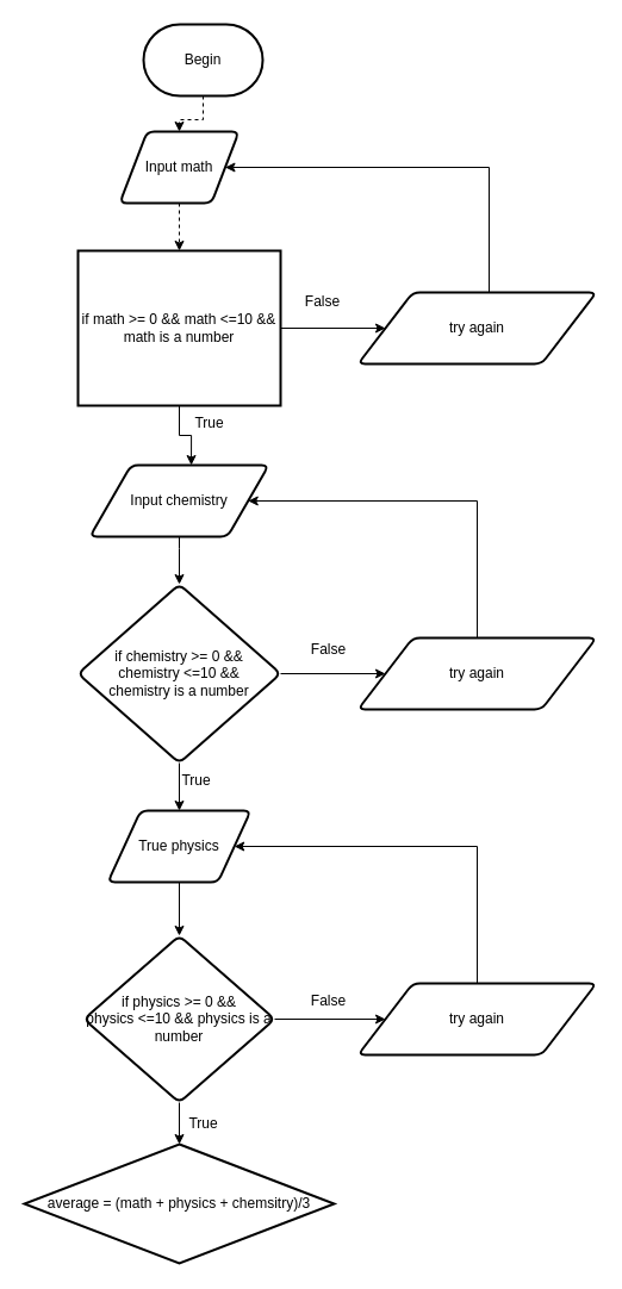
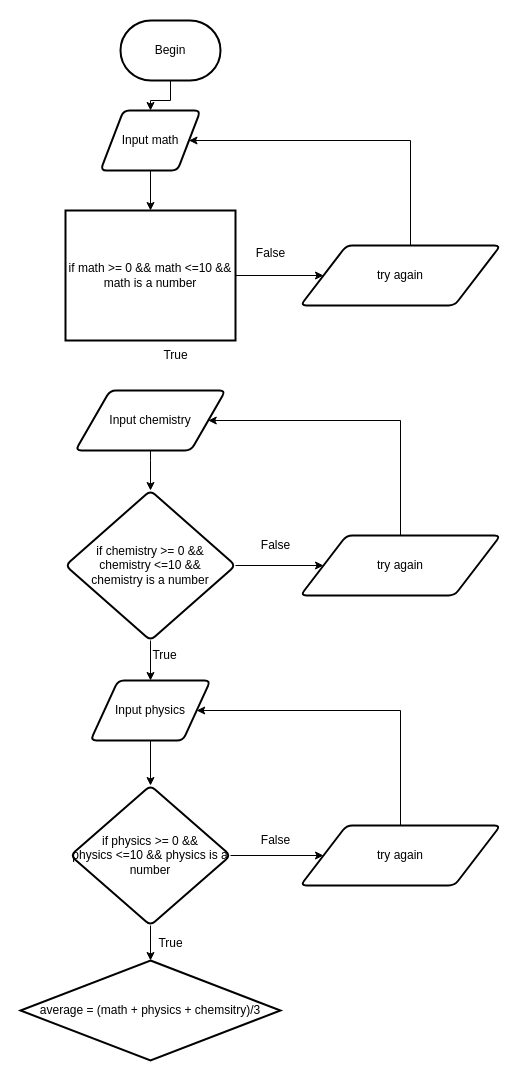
  <mxCell id="0" />
  <mxCell id="1" parent="0" />
- <mxCell id="2" style="edgeStyle=orthogonalEdgeStyle;rounded=0;orthogonalLoop=1;jettySize=auto;html=1;exitX=0.5;exitY=1;exitDx=0;exitDy=0;exitPerimeter=0;dashed=1;" edge="1" parent="1" source="3" target="5"><mxGeometry relative="1" as="geometry" /></mxCell>
+ <mxCell id="2" style="edgeStyle=orthogonalEdgeStyle;rounded=0;orthogonalLoop=1;jettySize=auto;html=1;exitX=0.5;exitY=1;exitDx=0;exitDy=0;exitPerimeter=0;" edge="1" parent="1" source="3" target="5"><mxGeometry relative="1" as="geometry" /></mxCell>
  <mxCell id="3" value="Begin" style="strokeWidth=2;html=1;shape=mxgraph.flowchart.terminator;whiteSpace=wrap;" vertex="1" parent="1"><mxGeometry x="120" y="20" width="100" height="60" as="geometry" /></mxCell>
- <mxCell id="4" style="edgeStyle=orthogonalEdgeStyle;rounded=0;orthogonalLoop=1;jettySize=auto;html=1;exitX=0.5;exitY=1;exitDx=0;exitDy=0;entryX=0.5;entryY=0;entryDx=0;entryDy=0;dashed=1;" edge="1" parent="1" source="5" target="11"><mxGeometry relative="1" as="geometry" /></mxCell>
+ <mxCell id="4" style="edgeStyle=orthogonalEdgeStyle;rounded=0;orthogonalLoop=1;jettySize=auto;html=1;exitX=0.5;exitY=1;exitDx=0;exitDy=0;entryX=0.5;entryY=0;entryDx=0;entryDy=0;" edge="1" parent="1" source="5" target="11"><mxGeometry relative="1" as="geometry" /></mxCell>
  <mxCell id="5" value="Input math" style="shape=parallelogram;html=1;strokeWidth=2;perimeter=parallelogramPerimeter;whiteSpace=wrap;rounded=1;arcSize=12;size=0.23;" vertex="1" parent="1"><mxGeometry x="100" y="110" width="100" height="60" as="geometry" /></mxCell>
  <mxCell id="6" style="edgeStyle=orthogonalEdgeStyle;rounded=0;orthogonalLoop=1;jettySize=auto;html=1;exitX=0.5;exitY=1;exitDx=0;exitDy=0;entryX=0.5;entryY=0;entryDx=0;entryDy=0;" edge="1" parent="1" source="7" target="14"><mxGeometry relative="1" as="geometry" /></mxCell>
- <mxCell id="7" value="True physics" style="shape=parallelogram;html=1;strokeWidth=2;perimeter=parallelogramPerimeter;whiteSpace=wrap;rounded=1;arcSize=12;size=0.23;" vertex="1" parent="1"><mxGeometry x="90" y="680" width="120" height="60" as="geometry" /></mxCell>
+ <mxCell id="7" value="Input physics" style="shape=parallelogram;html=1;strokeWidth=2;perimeter=parallelogramPerimeter;whiteSpace=wrap;rounded=1;arcSize=12;size=0.23;" vertex="1" parent="1"><mxGeometry x="90" y="680" width="120" height="60" as="geometry" /></mxCell>
  <mxCell id="8" style="edgeStyle=orthogonalEdgeStyle;rounded=0;orthogonalLoop=1;jettySize=auto;html=1;" edge="1" parent="1" source="9" target="17"><mxGeometry relative="1" as="geometry"><Array as="points"><mxPoint x="150" y="460" /><mxPoint x="150" y="460" /></Array></mxGeometry></mxCell>
  <mxCell id="9" value="Input chemistry" style="shape=parallelogram;html=1;strokeWidth=2;perimeter=parallelogramPerimeter;whiteSpace=wrap;rounded=1;arcSize=12;size=0.23;" vertex="1" parent="1"><mxGeometry x="75" y="390" width="150" height="60" as="geometry" /></mxCell>
  <mxCell id="10" style="edgeStyle=orthogonalEdgeStyle;rounded=0;orthogonalLoop=1;jettySize=auto;html=1;entryX=0;entryY=0.5;entryDx=0;entryDy=0;" edge="1" parent="1" source="11" target="20"><mxGeometry relative="1" as="geometry"><mxPoint x="270" y="275" as="targetPoint" /></mxGeometry></mxCell>
  <mxCell id="11" value="if math &amp;gt;= 0 &amp;amp;&amp;amp; math &amp;lt;=10 &amp;amp;&amp;amp; math is a number" style="whiteSpace=wrap;html=1;strokeWidth=2;arcSize=12;rounded=0;" vertex="1" parent="1"><mxGeometry x="65" y="210" width="170" height="130" as="geometry" /></mxCell>
  <mxCell id="12" style="edgeStyle=orthogonalEdgeStyle;rounded=0;orthogonalLoop=1;jettySize=auto;html=1;" edge="1" parent="1" source="14" target="29"><mxGeometry relative="1" as="geometry" /></mxCell>
  <mxCell id="13" style="edgeStyle=orthogonalEdgeStyle;rounded=0;orthogonalLoop=1;jettySize=auto;html=1;entryX=0.5;entryY=0;entryDx=0;entryDy=0;" edge="1" parent="1" source="14" target="18"><mxGeometry relative="1" as="geometry" /></mxCell>
  <mxCell id="14" value="if physics &amp;gt;= 0 &amp;amp;&amp;amp; physics&amp;nbsp;&amp;lt;=10 &amp;amp;&amp;amp; physics&amp;nbsp;is a number" style="rhombus;whiteSpace=wrap;html=1;strokeWidth=2;rounded=1;arcSize=12;" vertex="1" parent="1"><mxGeometry x="70" y="785" width="160" height="140" as="geometry" /></mxCell>
  <mxCell id="15" style="edgeStyle=orthogonalEdgeStyle;rounded=0;orthogonalLoop=1;jettySize=auto;html=1;" edge="1" parent="1" source="17" target="25"><mxGeometry relative="1" as="geometry" /></mxCell>
  <mxCell id="16" style="edgeStyle=orthogonalEdgeStyle;rounded=0;orthogonalLoop=1;jettySize=auto;html=1;entryX=0.5;entryY=0;entryDx=0;entryDy=0;" edge="1" parent="1" source="17" target="7"><mxGeometry relative="1" as="geometry" /></mxCell>
  <mxCell id="17" value="if chemistry&amp;nbsp;&amp;gt;= 0 &amp;amp;&amp;amp; chemistry&amp;nbsp;&amp;lt;=10 &amp;amp;&amp;amp; chemistry&amp;nbsp;is a number" style="rhombus;whiteSpace=wrap;html=1;strokeWidth=2;rounded=1;arcSize=12;" vertex="1" parent="1"><mxGeometry x="65" y="490" width="170" height="150" as="geometry" /></mxCell>
  <mxCell id="18" value="average = (math + physics + chemsitry)/3" style="rhombus;whiteSpace=wrap;html=1;absoluteArcSize=1;arcSize=14;strokeWidth=2;" vertex="1" parent="1"><mxGeometry x="20" y="960" width="260" height="100" as="geometry" /></mxCell>
  <mxCell id="19" style="edgeStyle=orthogonalEdgeStyle;rounded=0;orthogonalLoop=1;jettySize=auto;html=1;entryX=1;entryY=0.5;entryDx=0;entryDy=0;" edge="1" parent="1" source="20" target="5"><mxGeometry relative="1" as="geometry"><Array as="points"><mxPoint x="410" y="140" /></Array></mxGeometry></mxCell>
  <mxCell id="20" value="try again" style="shape=parallelogram;html=1;strokeWidth=2;perimeter=parallelogramPerimeter;whiteSpace=wrap;rounded=1;arcSize=12;size=0.23;" vertex="1" parent="1"><mxGeometry x="300" y="245" width="200" height="60" as="geometry" /></mxCell>
- <mxCell id="21" style="edgeStyle=orthogonalEdgeStyle;rounded=0;orthogonalLoop=1;jettySize=auto;html=1;exitX=0.5;exitY=1;exitDx=0;exitDy=0;entryX=0.567;entryY=0;entryDx=0;entryDy=0;entryPerimeter=0;" edge="1" parent="1" source="11" target="9"><mxGeometry relative="1" as="geometry" /></mxCell>
  <mxCell id="22" value="True" style="text;html=1;align=center;verticalAlign=middle;resizable=0;points=[];autosize=1;strokeColor=none;fillColor=none;" vertex="1" parent="1"><mxGeometry x="150" y="340" width="50" height="30" as="geometry" /></mxCell>
  <mxCell id="23" value="False" style="text;html=1;align=center;verticalAlign=middle;resizable=0;points=[];autosize=1;strokeColor=none;fillColor=none;" vertex="1" parent="1"><mxGeometry x="245" y="238" width="50" height="30" as="geometry" /></mxCell>
  <mxCell id="24" style="edgeStyle=orthogonalEdgeStyle;rounded=0;orthogonalLoop=1;jettySize=auto;html=1;exitX=0.5;exitY=0;exitDx=0;exitDy=0;entryX=1;entryY=0.5;entryDx=0;entryDy=0;" edge="1" parent="1" source="25" target="9"><mxGeometry relative="1" as="geometry"><Array as="points"><mxPoint x="400" y="420" /></Array></mxGeometry></mxCell>
  <mxCell id="25" value="try again" style="shape=parallelogram;html=1;strokeWidth=2;perimeter=parallelogramPerimeter;whiteSpace=wrap;rounded=1;arcSize=12;size=0.23;" vertex="1" parent="1"><mxGeometry x="300" y="535" width="200" height="60" as="geometry" /></mxCell>
  <mxCell id="26" value="False" style="text;html=1;align=center;verticalAlign=middle;resizable=0;points=[];autosize=1;strokeColor=none;fillColor=none;" vertex="1" parent="1"><mxGeometry x="250" y="530" width="50" height="30" as="geometry" /></mxCell>
  <mxCell id="27" value="True" style="text;html=1;align=center;verticalAlign=middle;resizable=0;points=[];autosize=1;strokeColor=none;fillColor=none;" vertex="1" parent="1"><mxGeometry x="139" y="640" width="50" height="30" as="geometry" /></mxCell>
  <mxCell id="28" style="edgeStyle=orthogonalEdgeStyle;rounded=0;orthogonalLoop=1;jettySize=auto;html=1;exitX=0.5;exitY=0;exitDx=0;exitDy=0;entryX=1;entryY=0.5;entryDx=0;entryDy=0;" edge="1" parent="1" source="29" target="7"><mxGeometry relative="1" as="geometry"><Array as="points"><mxPoint x="400" y="710" /></Array></mxGeometry></mxCell>
  <mxCell id="29" value="try again" style="shape=parallelogram;html=1;strokeWidth=2;perimeter=parallelogramPerimeter;whiteSpace=wrap;rounded=1;arcSize=12;size=0.23;" vertex="1" parent="1"><mxGeometry x="300" y="825" width="200" height="60" as="geometry" /></mxCell>
  <mxCell id="30" value="False" style="text;html=1;align=center;verticalAlign=middle;resizable=0;points=[];autosize=1;strokeColor=none;fillColor=none;" vertex="1" parent="1"><mxGeometry x="250" y="825" width="50" height="30" as="geometry" /></mxCell>
  <mxCell id="31" value="True" style="text;html=1;align=center;verticalAlign=middle;resizable=0;points=[];autosize=1;strokeColor=none;fillColor=none;" vertex="1" parent="1"><mxGeometry x="145" y="928" width="50" height="30" as="geometry" /></mxCell>
